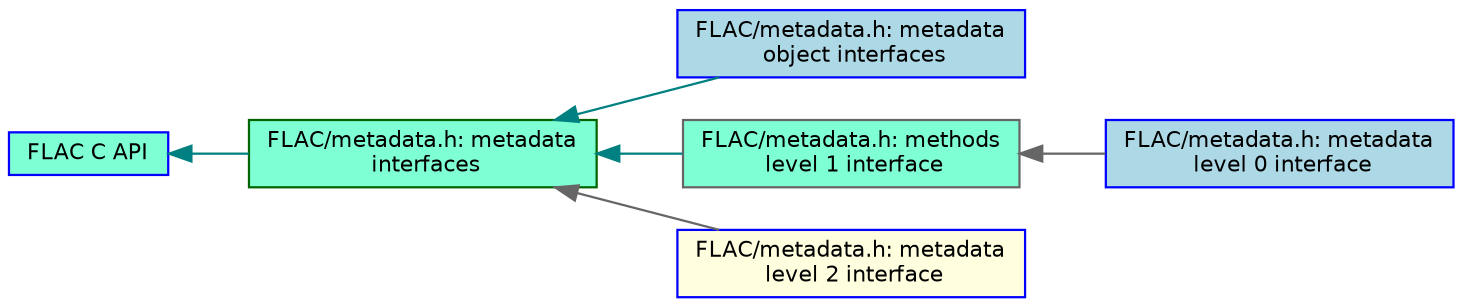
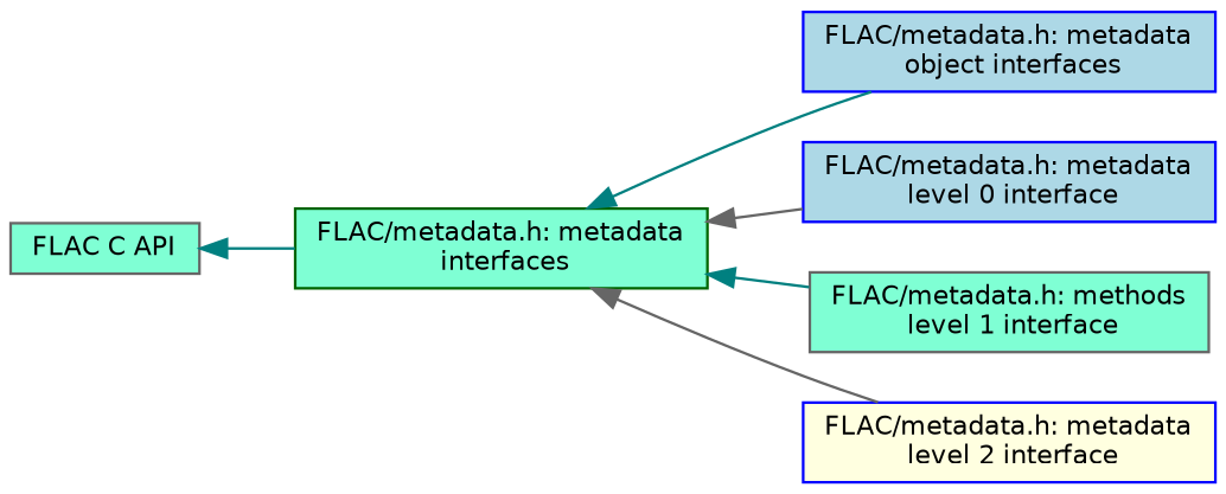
  digraph {
    rankdir=LR
    node [color=blue fillcolor=aquamarine fontname=Helvetica fontsize=10 shape=record style=filled]
    edge [color=teal dir=back fontname=Helvetica fontsize=10 labelfontname=Helvetica labelfontsize=10 shape=plaintext style=solid]
-   n1 [height=0.2 label="FLAC C API" width=0.4]
+   n1 [color=gray40 height=0.2 label="FLAC C API" width=0.4]
    n2 [color=darkgreen fontcolor=black height=0.2 label="FLAC/metadata.h: metadata\l interfaces" width=0.4]
    n3 [fillcolor=lightblue height=0.2 label="FLAC/metadata.h: metadata\l object interfaces" width=0.4]
    n4 [fillcolor=lightblue height=0.2 label="FLAC/metadata.h: metadata\l level 0 interface" width=0.4]
    n5 [color=gray40 height=0.2 label="FLAC/metadata.h: methods\l level 1 interface" width=0.4]
    n6 [fillcolor=lightyellow height=0.2 label="FLAC/metadata.h: metadata\l level 2 interface" width=0.4]
    n1 -> n2
    n2 -> n3
-   n5 -> n4 [color=gray40]
+   n2 -> n4 [color=gray40]
    n2 -> n5
    n2 -> n6 [color=gray40]
  }
